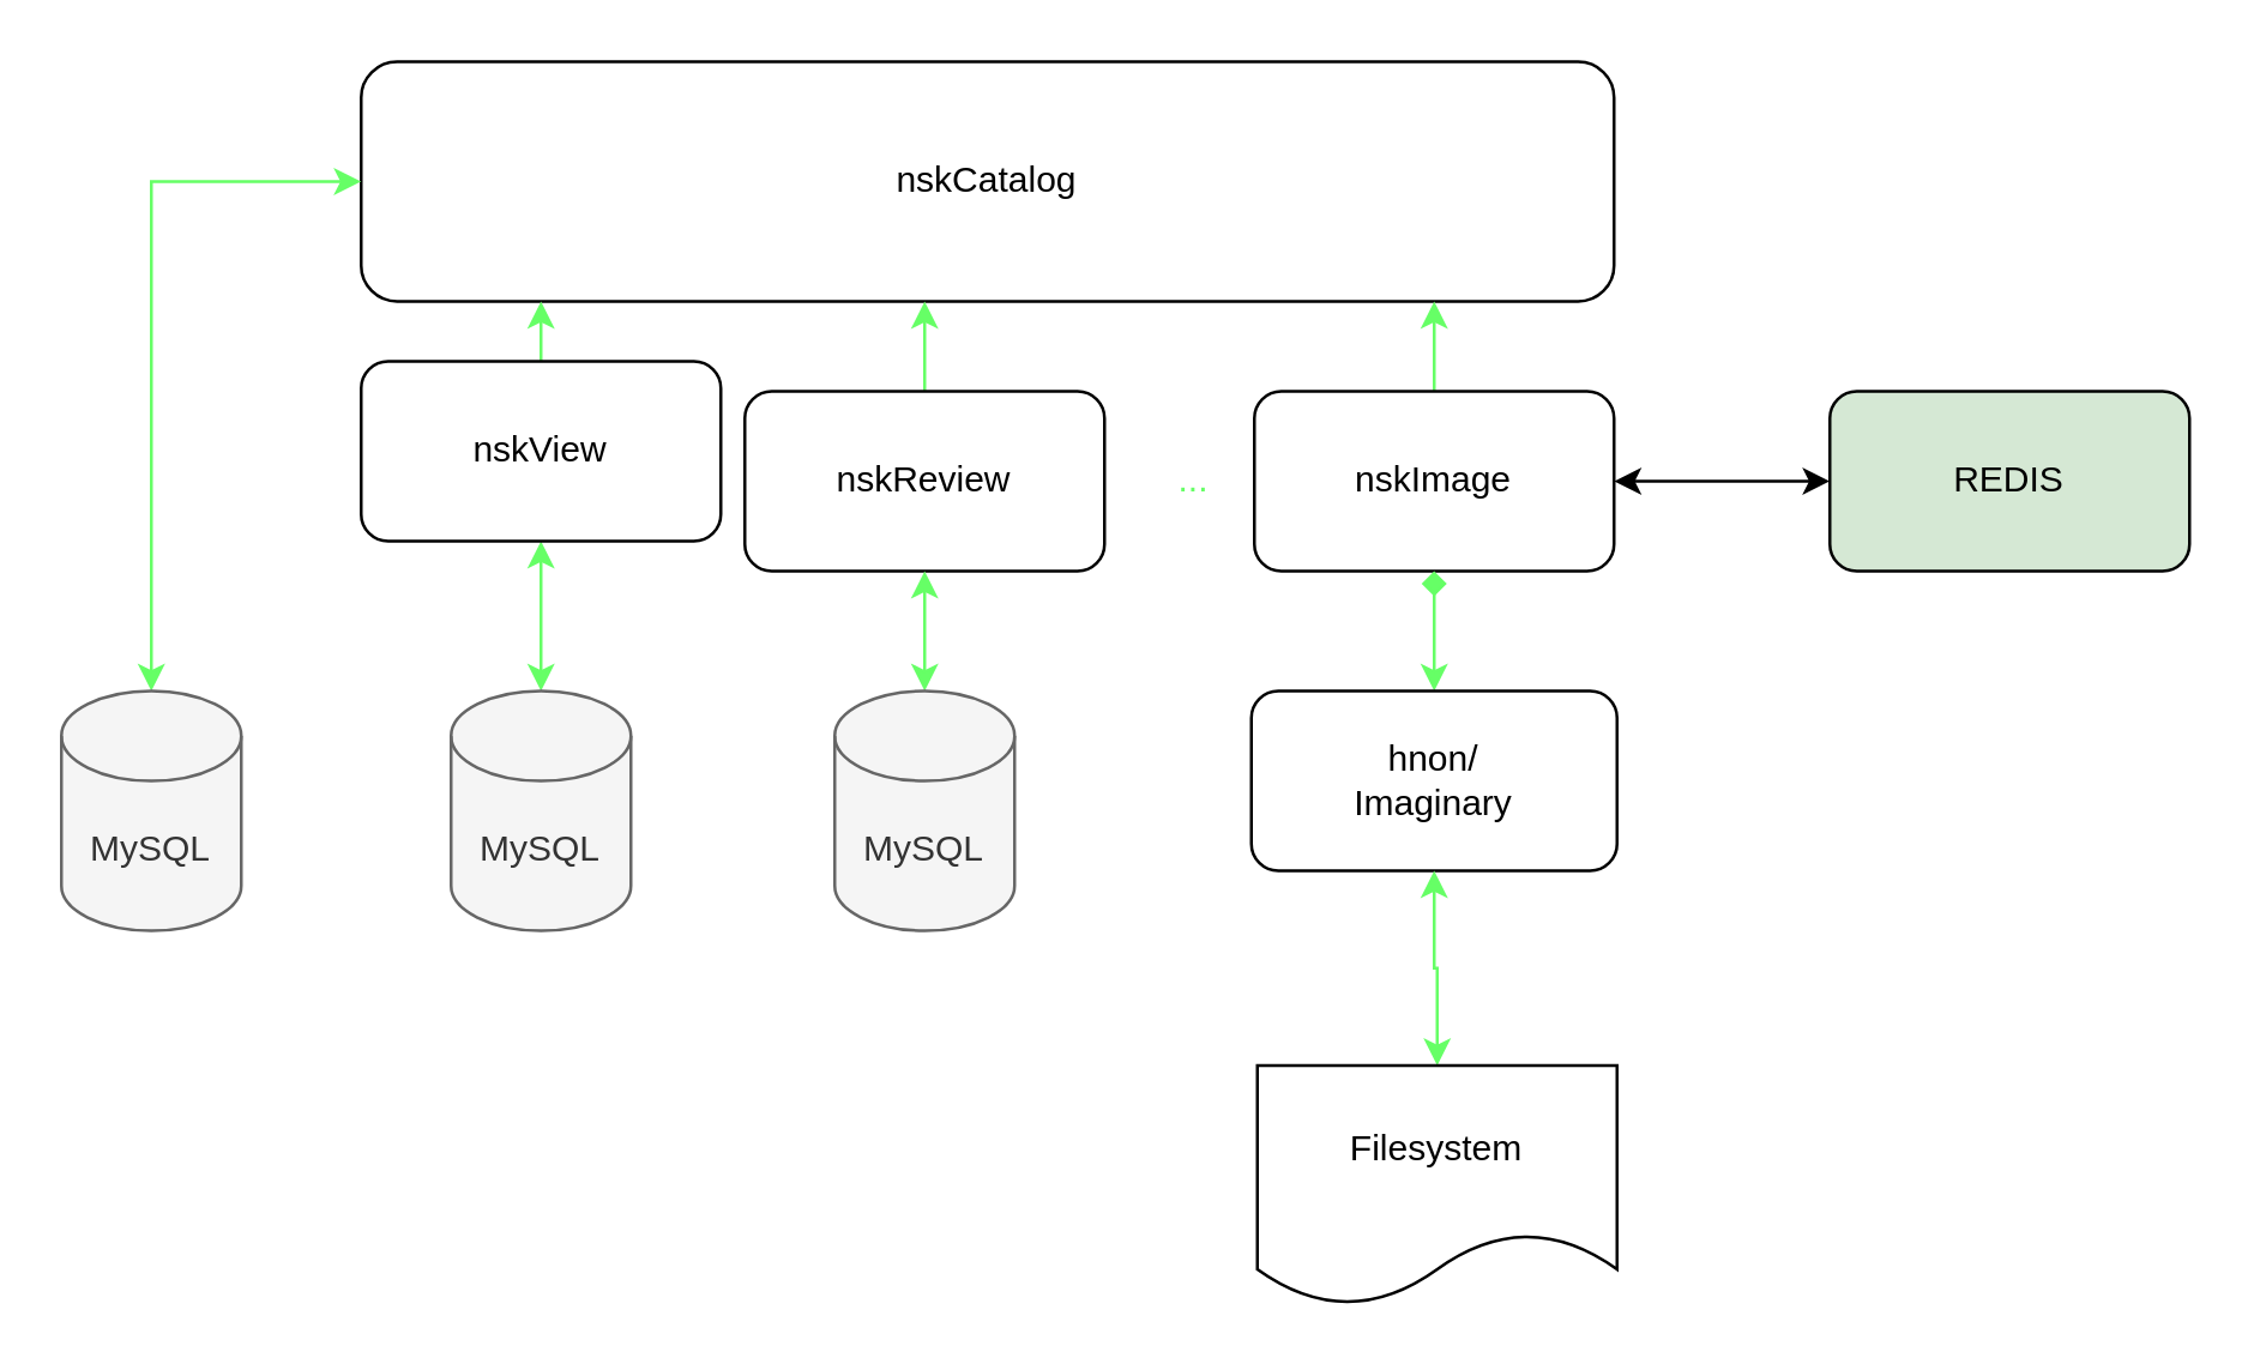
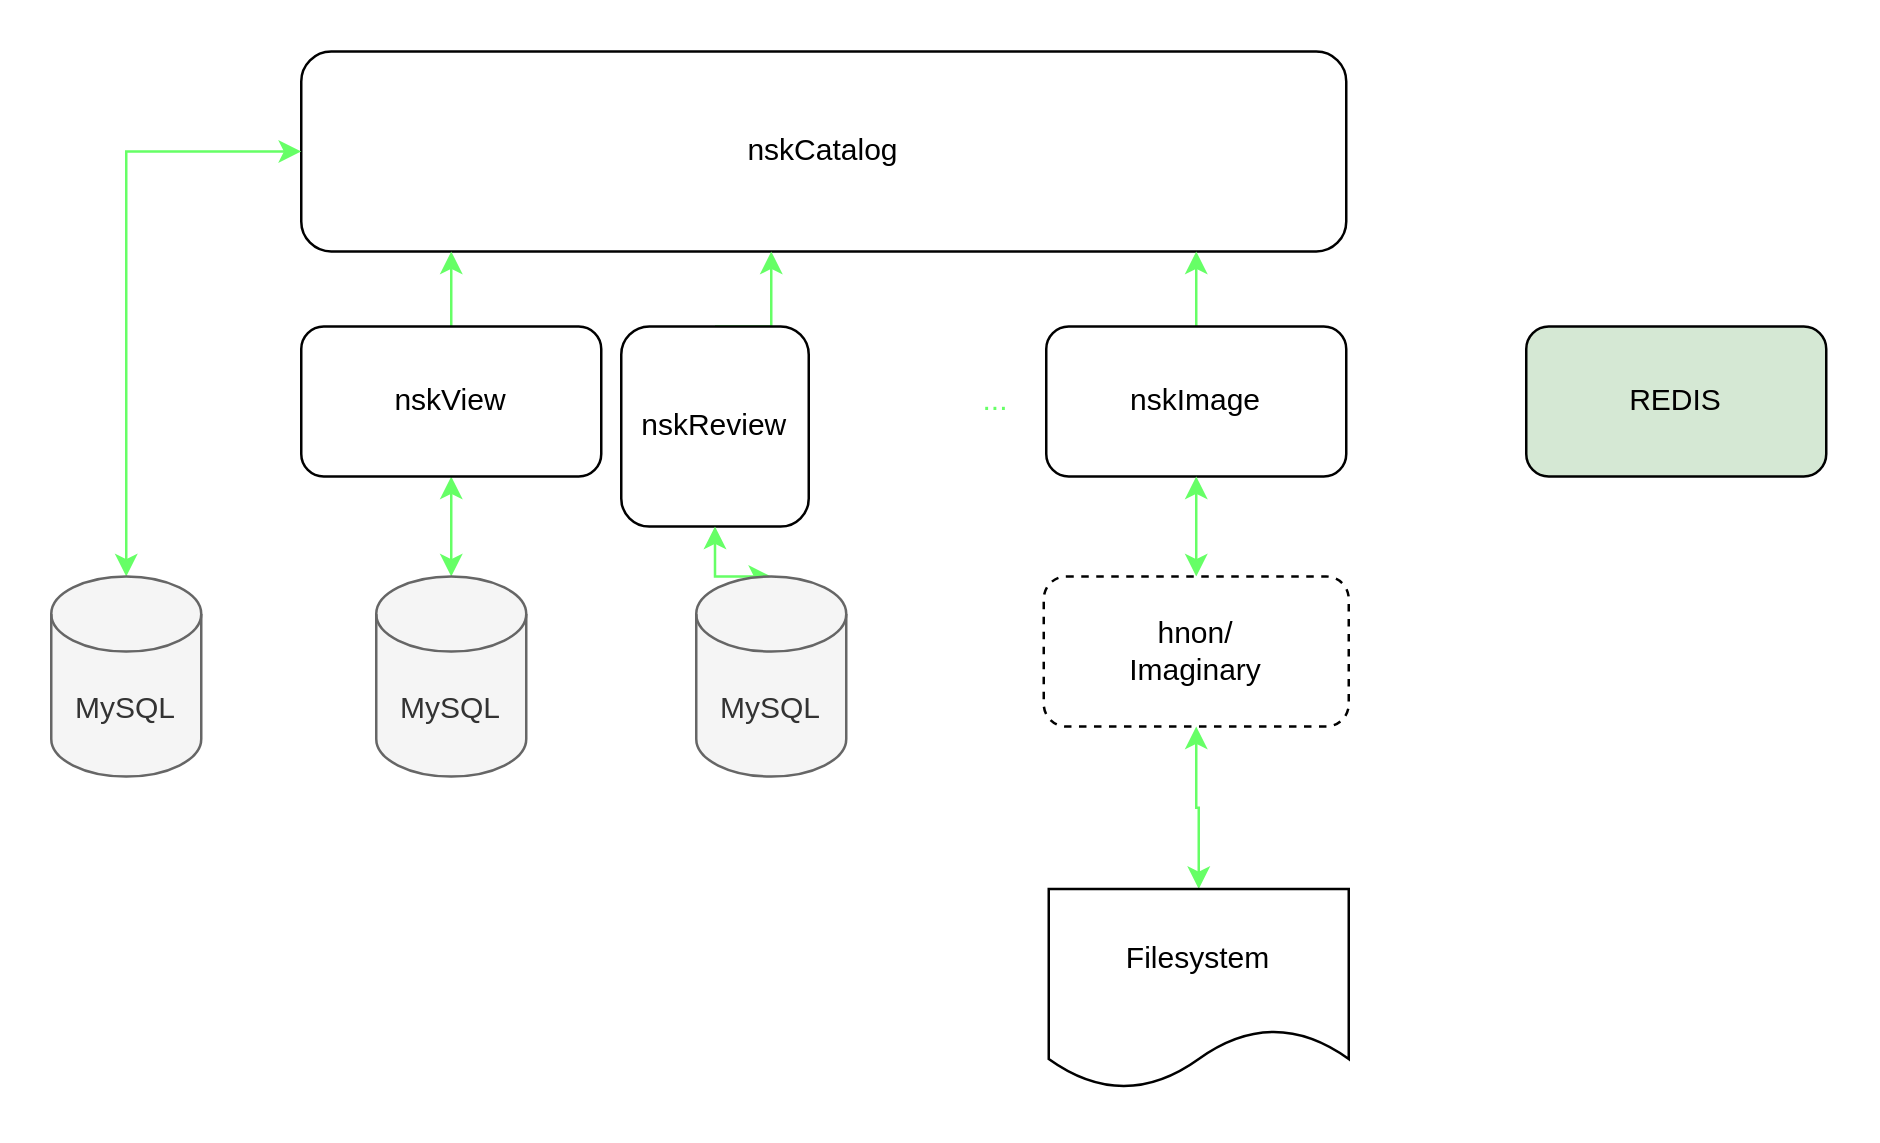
  <mxCell id="0" />
  <mxCell id="1" parent="0" />
  <mxCell id="2" style="edgeStyle=orthogonalEdgeStyle;rounded=0;orthogonalLoop=1;jettySize=auto;html=1;exitX=0.5;exitY=0;exitDx=0;exitDy=0;exitPerimeter=0;entryX=0.5;entryY=1;entryDx=0;entryDy=0;startArrow=classic;startFill=1;strokeColor=#66FF66;" edge="1" parent="1" source="3" target="6"><mxGeometry relative="1" as="geometry" /></mxCell>
  <mxCell id="3" value="MySQL" style="shape=cylinder3;whiteSpace=wrap;html=1;boundedLbl=1;backgroundOutline=1;size=15;fillColor=#f5f5f5;strokeColor=#666666;fontColor=#333333;" vertex="1" parent="1"><mxGeometry x="150" y="230" width="60" height="80" as="geometry" /></mxCell>
  <mxCell id="4" value="nskCatalog" style="rounded=1;whiteSpace=wrap;html=1;" vertex="1" parent="1"><mxGeometry x="120" y="20" width="418" height="80" as="geometry" /></mxCell>
  <mxCell id="5" style="edgeStyle=orthogonalEdgeStyle;rounded=0;orthogonalLoop=1;jettySize=auto;html=1;exitX=0.5;exitY=0;exitDx=0;exitDy=0;strokeColor=#66FF66;" edge="1" parent="1" source="6"><mxGeometry relative="1" as="geometry"><mxPoint x="180" y="100" as="targetPoint" /></mxGeometry></mxCell>
- <mxCell id="6" value="nskView" style="rounded=1;whiteSpace=wrap;html=1;" vertex="1" parent="1"><mxGeometry x="120" y="120" width="120" height="60" as="geometry" /></mxCell>
+ <mxCell id="6" value="nskView" style="rounded=1;whiteSpace=wrap;html=1;" vertex="1" parent="1"><mxGeometry x="120" y="130" width="120" height="60" as="geometry" /></mxCell>
  <mxCell id="7" style="edgeStyle=orthogonalEdgeStyle;rounded=0;orthogonalLoop=1;jettySize=auto;html=1;exitX=0.5;exitY=0;exitDx=0;exitDy=0;strokeColor=#66FF66;" edge="1" parent="1" source="8"><mxGeometry relative="1" as="geometry"><mxPoint x="308" y="100" as="targetPoint" /></mxGeometry></mxCell>
- <mxCell id="8" value="nskReview" style="rounded=1;whiteSpace=wrap;html=1;" vertex="1" parent="1"><mxGeometry x="248" y="130" width="120" height="60" as="geometry" /></mxCell>
+ <mxCell id="8" value="nskReview" style="rounded=1;whiteSpace=wrap;html=1;" vertex="1" parent="1"><mxGeometry x="248" y="130" width="75" height="80" as="geometry" /></mxCell>
  <mxCell id="9" style="edgeStyle=orthogonalEdgeStyle;rounded=0;orthogonalLoop=1;jettySize=auto;html=1;exitX=0.5;exitY=0;exitDx=0;exitDy=0;strokeColor=#66FF66;" edge="1" parent="1" source="11"><mxGeometry relative="1" as="geometry"><mxPoint x="478" y="100" as="targetPoint" /></mxGeometry></mxCell>
- <mxCell id="10" style="edgeStyle=orthogonalEdgeStyle;rounded=0;orthogonalLoop=1;jettySize=auto;html=1;exitX=1;exitY=0.5;exitDx=0;exitDy=0;startArrow=classic;startFill=1;" edge="1" parent="1" source="11" target="17"><mxGeometry relative="1" as="geometry" /></mxCell>
  <mxCell id="11" value="nskImage" style="rounded=1;whiteSpace=wrap;html=1;" vertex="1" parent="1"><mxGeometry x="418" y="130" width="120" height="60" as="geometry" /></mxCell>
  <mxCell id="12" value="&lt;font color=&quot;#66ff66&quot;&gt;...&lt;/font&gt;" style="text;html=1;fillColor=none;align=center;verticalAlign=middle;whiteSpace=wrap;rounded=0;" vertex="1" parent="1"><mxGeometry x="378" y="150" width="40" height="20" as="geometry" /></mxCell>
  <mxCell id="13" style="edgeStyle=orthogonalEdgeStyle;rounded=0;orthogonalLoop=1;jettySize=auto;html=1;exitX=0.5;exitY=0;exitDx=0;exitDy=0;exitPerimeter=0;entryX=0.5;entryY=1;entryDx=0;entryDy=0;startArrow=classic;startFill=1;strokeColor=#66FF66;" edge="1" parent="1" source="14" target="8"><mxGeometry relative="1" as="geometry" /></mxCell>
  <mxCell id="14" value="MySQL" style="shape=cylinder3;whiteSpace=wrap;html=1;boundedLbl=1;backgroundOutline=1;size=15;fillColor=#f5f5f5;strokeColor=#666666;fontColor=#333333;" vertex="1" parent="1"><mxGeometry x="278" y="230" width="60" height="80" as="geometry" /></mxCell>
  <mxCell id="15" style="edgeStyle=orthogonalEdgeStyle;rounded=0;orthogonalLoop=1;jettySize=auto;html=1;exitX=0.5;exitY=0;exitDx=0;exitDy=0;exitPerimeter=0;entryX=0;entryY=0.5;entryDx=0;entryDy=0;startArrow=classic;startFill=1;strokeColor=#66FF66;" edge="1" parent="1" source="16" target="4"><mxGeometry relative="1" as="geometry" /></mxCell>
  <mxCell id="16" value="MySQL" style="shape=cylinder3;whiteSpace=wrap;html=1;boundedLbl=1;backgroundOutline=1;size=15;fillColor=#f5f5f5;strokeColor=#666666;fontColor=#333333;" vertex="1" parent="1"><mxGeometry x="20" y="230" width="60" height="80" as="geometry" /></mxCell>
  <mxCell id="17" value="REDIS" style="rounded=1;whiteSpace=wrap;html=1;fillColor=#d5e8d4;" vertex="1" parent="1"><mxGeometry x="610" y="130" width="120" height="60" as="geometry" /></mxCell>
- <mxCell id="18" style="edgeStyle=orthogonalEdgeStyle;rounded=0;orthogonalLoop=1;jettySize=auto;html=1;exitX=0.5;exitY=0;exitDx=0;exitDy=0;entryX=0.5;entryY=1;entryDx=0;entryDy=0;startArrow=classic;startFill=1;strokeColor=#66FF66;endArrow=diamond;" edge="1" parent="1" source="19" target="11"><mxGeometry relative="1" as="geometry" /></mxCell>
- <mxCell id="19" value="hnon/&lt;br&gt;Imaginary" style="rounded=1;whiteSpace=wrap;html=1;" vertex="1" parent="1"><mxGeometry x="417" y="230" width="122" height="60" as="geometry" /></mxCell>
+ <mxCell id="18" style="edgeStyle=orthogonalEdgeStyle;rounded=0;orthogonalLoop=1;jettySize=auto;html=1;exitX=0.5;exitY=0;exitDx=0;exitDy=0;entryX=0.5;entryY=1;entryDx=0;entryDy=0;startArrow=classic;startFill=1;strokeColor=#66FF66;" edge="1" parent="1" source="19" target="11"><mxGeometry relative="1" as="geometry" /></mxCell>
+ <mxCell id="19" value="hnon/&lt;br&gt;Imaginary" style="rounded=1;whiteSpace=wrap;html=1;dashed=1;" vertex="1" parent="1"><mxGeometry x="417" y="230" width="122" height="60" as="geometry" /></mxCell>
  <mxCell id="20" style="edgeStyle=orthogonalEdgeStyle;rounded=0;orthogonalLoop=1;jettySize=auto;html=1;exitX=0.5;exitY=0;exitDx=0;exitDy=0;entryX=0.5;entryY=1;entryDx=0;entryDy=0;startArrow=classic;startFill=1;strokeColor=#66FF66;" edge="1" parent="1" source="21" target="19"><mxGeometry relative="1" as="geometry" /></mxCell>
  <mxCell id="21" value="Filesystem" style="shape=document;whiteSpace=wrap;html=1;boundedLbl=1;" vertex="1" parent="1"><mxGeometry x="419" y="355" width="120" height="80" as="geometry" /></mxCell>
